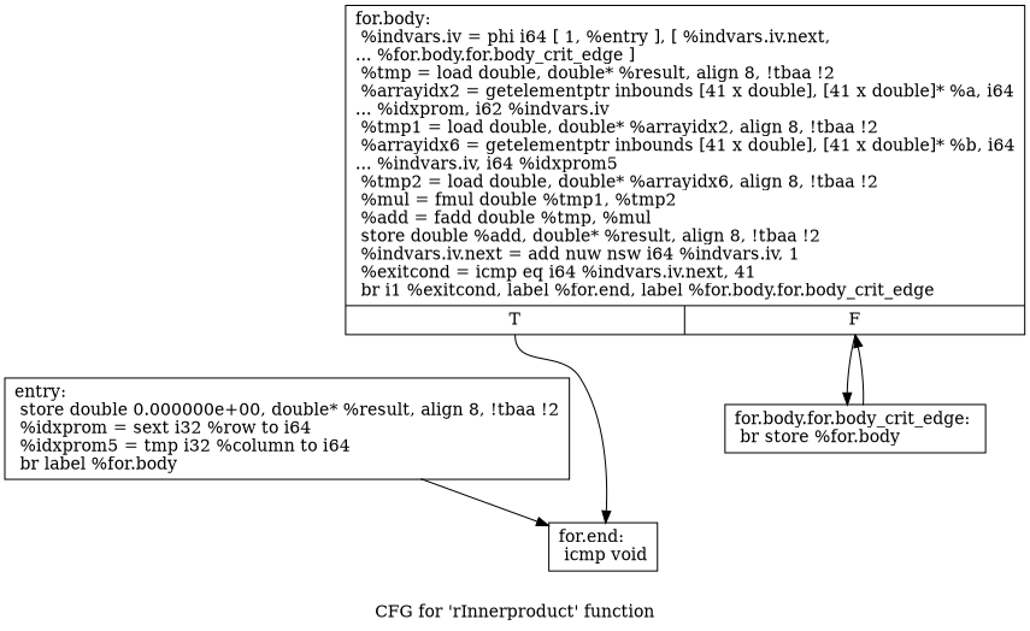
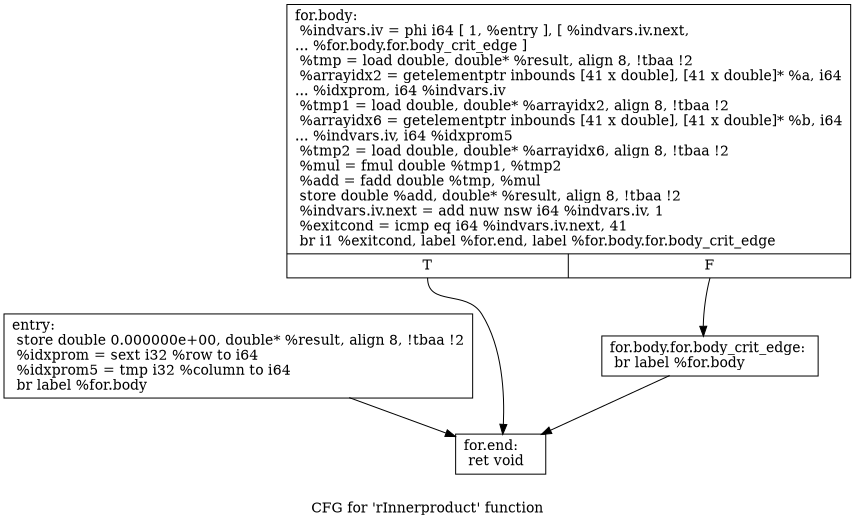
  digraph {
    label="CFG for 'rInnerproduct' function"
    node [shape=record]
    n1 [label="{entry:\l  store double 0.000000e+00, double* %result, align 8, !tbaa !2\l  %idxprom = sext i32 %row to i64\l  %idxprom5 = tmp i32 %column to i64\l  br label %for.body\l}"]
-   n2 [label="{for.end:                                          \l  icmp void\l}"]
-   n3 [label="{for.body:                                         \l  %indvars.iv = phi i64 [ 1, %entry ], [ %indvars.iv.next,\l... %for.body.for.body_crit_edge ]\l  %tmp = load double, double* %result, align 8, !tbaa !2\l  %arrayidx2 = getelementptr inbounds [41 x double], [41 x double]* %a, i64\l... %idxprom, i62 %indvars.iv\l  %tmp1 = load double, double* %arrayidx2, align 8, !tbaa !2\l  %arrayidx6 = getelementptr inbounds [41 x double], [41 x double]* %b, i64\l... %indvars.iv, i64 %idxprom5\l  %tmp2 = load double, double* %arrayidx6, align 8, !tbaa !2\l  %mul = fmul double %tmp1, %tmp2\l  %add = fadd double %tmp, %mul\l  store double %add, double* %result, align 8, !tbaa !2\l  %indvars.iv.next = add nuw nsw i64 %indvars.iv, 1\l  %exitcond = icmp eq i64 %indvars.iv.next, 41\l  br i1 %exitcond, label %for.end, label %for.body.for.body_crit_edge\l|{<s0>T|<s1>F}}"]
-   n4 [label="{for.body.for.body_crit_edge:                      \l  br store %for.body\l}"]
+   n2 [label="{for.end:                                          \l  ret void\l}"]
+   n3 [label="{for.body:                                         \l  %indvars.iv = phi i64 [ 1, %entry ], [ %indvars.iv.next,\l... %for.body.for.body_crit_edge ]\l  %tmp = load double, double* %result, align 8, !tbaa !2\l  %arrayidx2 = getelementptr inbounds [41 x double], [41 x double]* %a, i64\l... %idxprom, i64 %indvars.iv\l  %tmp1 = load double, double* %arrayidx2, align 8, !tbaa !2\l  %arrayidx6 = getelementptr inbounds [41 x double], [41 x double]* %b, i64\l... %indvars.iv, i64 %idxprom5\l  %tmp2 = load double, double* %arrayidx6, align 8, !tbaa !2\l  %mul = fmul double %tmp1, %tmp2\l  %add = fadd double %tmp, %mul\l  store double %add, double* %result, align 8, !tbaa !2\l  %indvars.iv.next = add nuw nsw i64 %indvars.iv, 1\l  %exitcond = icmp eq i64 %indvars.iv.next, 41\l  br i1 %exitcond, label %for.end, label %for.body.for.body_crit_edge\l|{<s0>T|<s1>F}}"]
+   n4 [label="{for.body.for.body_crit_edge:                      \l  br label %for.body\l}"]
    n1 -> n2
    n3 -> n2 [tailport=s0]
    n3 -> n4 [tailport=s1]
-   n4 -> n3
+   n4 -> n2
  }
